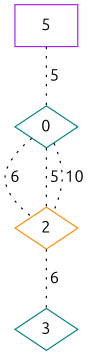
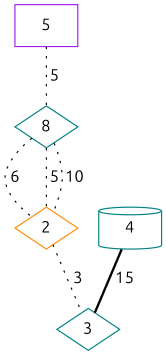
  graph {
    fontname=Ubuntu
    node [color=teal fontname=Ubuntu shape=diamond]
    edge [arrowhead=open arrowtail=dot fontname=Ubuntu style=dotted]
    5 [color=purple shape=box]
-   8 [label=0]
+   8
    2 [color=darkorange]
+   4 [shape=cylinder]
    n5 [label=3]
    5 -- 8 [label=" 5"]
    8 -- 2 [label=" 6"]
    8 -- 2 [label=" 5"]
    8 -- 2 [label=" 10"]
-   2 -- n5 [label=" 6"]
+   2 -- n5 [label=" 3"]
+   4 -- n5 [label=" 15" style=bold]
  }
